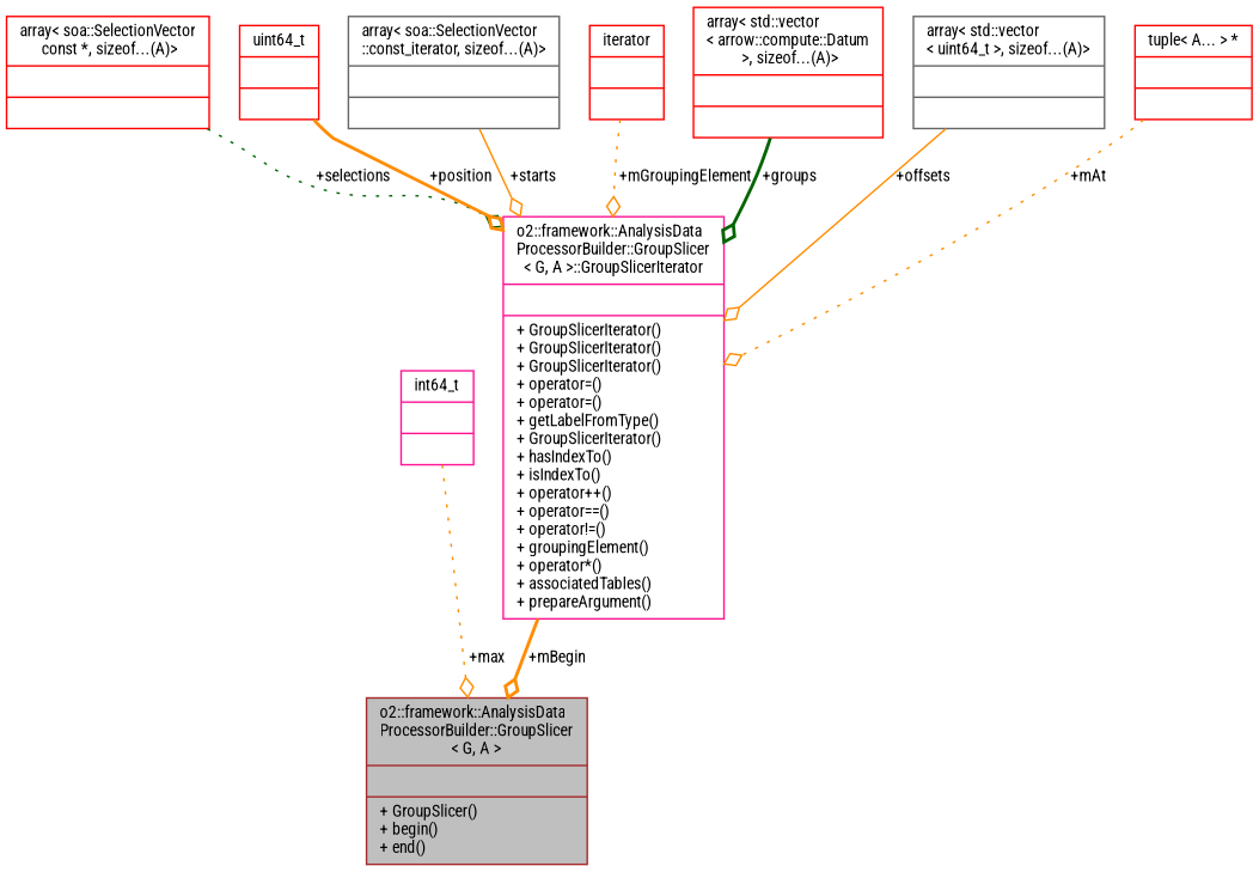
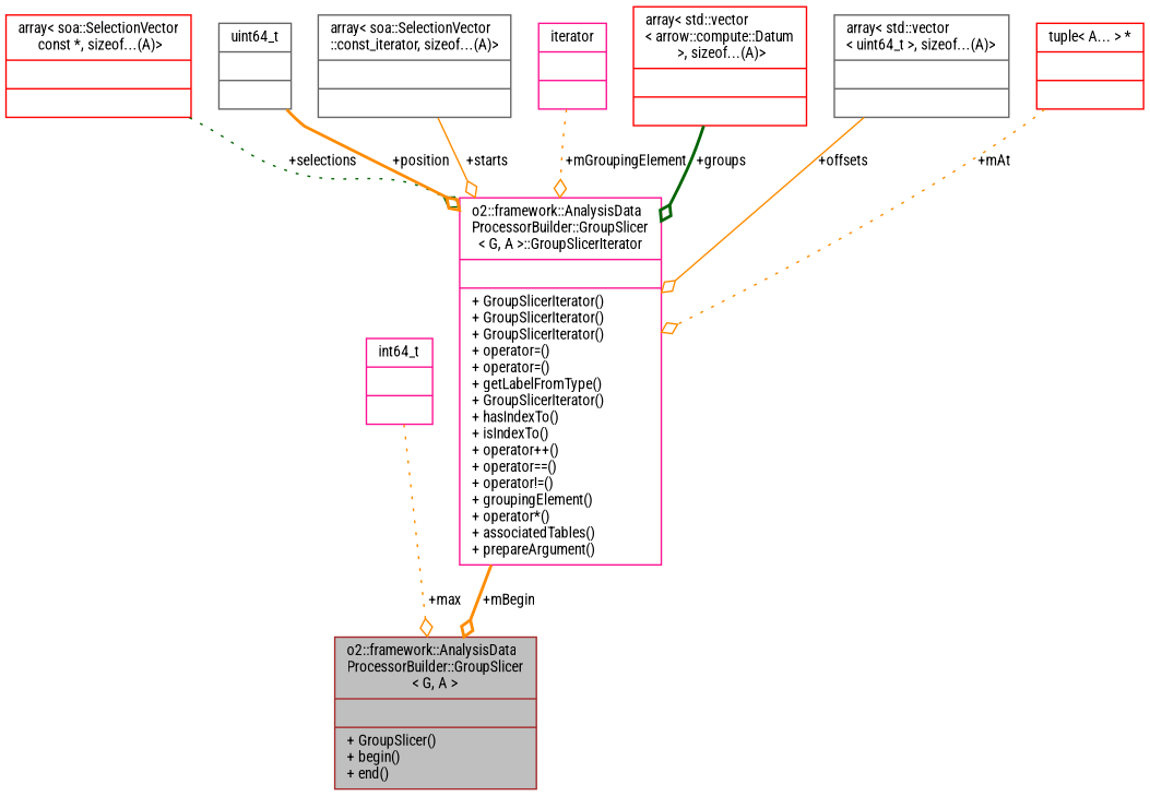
  digraph {
    fontname="Roboto Condensed"
    node [color=red fontname="Roboto Condensed" fontsize=10 shape=record]
    edge [arrowhead=odiamond color=darkorange fontname="Roboto Condensed" fontsize=10 labelfontname=Helvetica labelfontsize=10 style=dotted]
    n1 [color=brown fillcolor=grey75 fontcolor=black height=0.2 label="{o2::framework::AnalysisData\lProcessorBuilder::GroupSlicer\l\< G, A \>\n||+ GroupSlicer()\l+ begin()\l+ end()\l}" style=filled width=0.4]
    n2 [color=deeppink height=0.2 label="{int64_t\n||}" width=0.4]
    n3 [color=deeppink height=0.2 label="{o2::framework::AnalysisData\lProcessorBuilder::GroupSlicer\l\< G, A \>::GroupSlicerIterator\n||+ GroupSlicerIterator()\l+ GroupSlicerIterator()\l+ GroupSlicerIterator()\l+ operator=()\l+ operator=()\l+ getLabelFromType()\l+ GroupSlicerIterator()\l+ hasIndexTo()\l+ isIndexTo()\l+ operator++()\l+ operator==()\l+ operator!=()\l+ groupingElement()\l+ operator*()\l+ associatedTables()\l+ prepareArgument()\l}" width=0.4]
    n4 [height=0.2 label="{array\< soa::SelectionVector\l const *, sizeof...(A)\>\n||}" width=0.4]
-   n5 [height=0.2 label="{uint64_t\n||}" width=0.4]
+   n5 [color=gray40 height=0.2 label="{uint64_t\n||}" width=0.4]
    n6 [color=gray40 height=0.2 label="{array\< soa::SelectionVector\l::const_iterator, sizeof...(A)\>\n||}" width=0.4]
-   n7 [height=0.2 label="{iterator\n||}" width=0.4]
+   n7 [color=deeppink height=0.2 label="{iterator\n||}" width=0.4]
    n8 [height=0.2 label="{array\< std::vector\l\< arrow::compute::Datum\l \>, sizeof...(A)\>\n||}" width=0.4]
    n9 [color=gray40 height=0.2 label="{array\< std::vector\l\< uint64_t \>, sizeof...(A)\>\n||}" width=0.4]
    n10 [height=0.2 label="{tuple\< A... \> *\n||}" width=0.4]
    n2 -> n1 [label=" +max"]
    n3 -> n1 [label=" +mBegin" style=bold]
    n4 -> n3 [color=darkgreen label=" +selections"]
    n5 -> n3 [label=" +position" style=bold]
    n6 -> n3 [label=" +starts" style=solid]
    n7 -> n3 [label=" +mGroupingElement"]
    n8 -> n3 [color=darkgreen label=" +groups" style=bold]
    n9 -> n3 [label=" +offsets" style=solid]
    n10 -> n3 [label=" +mAt"]
  }
